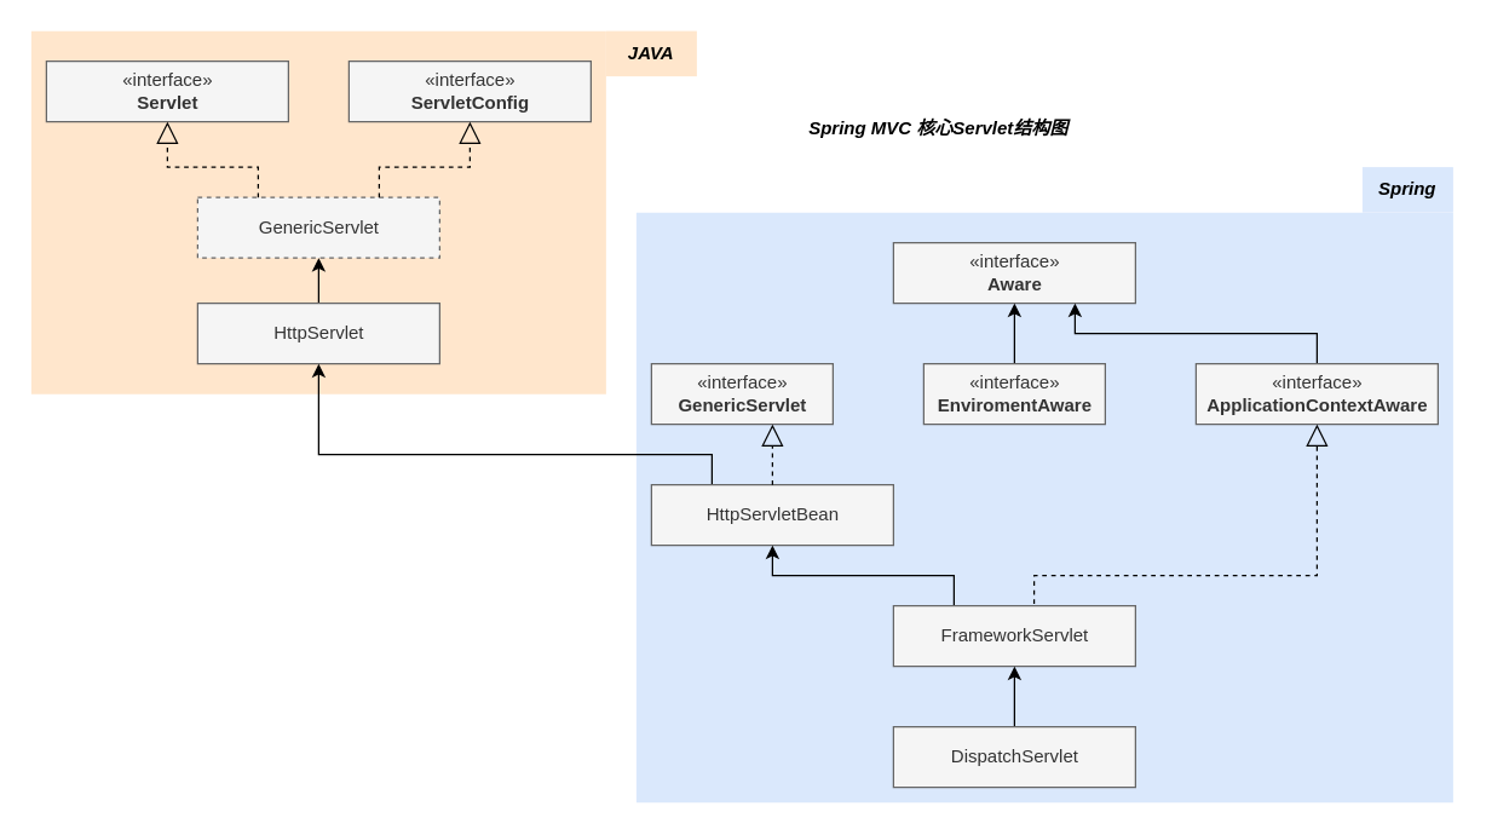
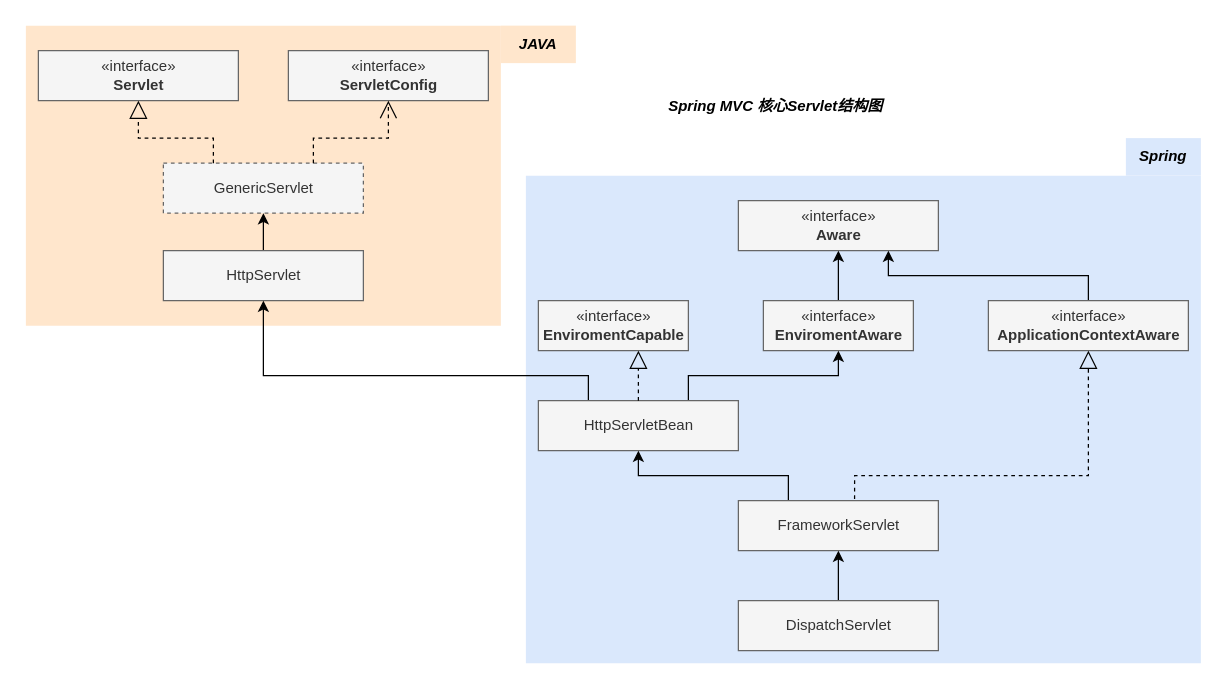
  <mxCell id="0" />
  <mxCell id="1" parent="0" />
  <mxCell id="2" value="" style="verticalLabelPosition=bottom;verticalAlign=top;html=1;shape=mxgraph.basic.rect;fillColor2=none;strokeWidth=1;size=20;indent=5;fillColor=#dae8fc;strokeColor=none;" vertex="1" parent="1"><mxGeometry x="420" y="140" width="540" height="390" as="geometry" /></mxCell>
  <mxCell id="3" value="" style="verticalLabelPosition=bottom;verticalAlign=top;html=1;shape=mxgraph.basic.rect;fillColor2=none;strokeWidth=1;size=20;indent=5;fillColor=#ffe6cc;strokeColor=none;" vertex="1" parent="1"><mxGeometry x="20" y="20" width="380" height="240" as="geometry" /></mxCell>
  <mxCell id="4" value="«interface»&lt;br&gt;&lt;b&gt;Servlet&lt;/b&gt;" style="html=1;fillColor=#f5f5f5;fontColor=#333333;strokeColor=#666666;" vertex="1" parent="1"><mxGeometry x="30" y="40" width="160" height="40" as="geometry" /></mxCell>
  <mxCell id="5" value="«interface»&lt;br&gt;&lt;b&gt;ServletConfig&lt;/b&gt;" style="html=1;fillColor=#f5f5f5;fontColor=#333333;strokeColor=#666666;" vertex="1" parent="1"><mxGeometry x="230" y="40" width="160" height="40" as="geometry" /></mxCell>
  <mxCell id="6" value="GenericServlet" style="html=1;fillColor=#f5f5f5;fontColor=#333333;strokeColor=#666666;dashed=1;" vertex="1" parent="1"><mxGeometry x="130" y="130" width="160" height="40" as="geometry" /></mxCell>
  <mxCell id="7" value="" style="endArrow=block;dashed=1;endFill=0;endSize=12;html=1;rounded=0;exitX=0.25;exitY=0;exitDx=0;exitDy=0;" edge="1" parent="1" source="6" target="4"><mxGeometry width="160" relative="1" as="geometry"><mxPoint x="40" y="220" as="sourcePoint" /><mxPoint x="200" y="220" as="targetPoint" /><Array as="points"><mxPoint x="170" y="110" /><mxPoint x="140" y="110" /><mxPoint x="110" y="110" /></Array></mxGeometry></mxCell>
- <mxCell id="8" value="" style="endArrow=block;dashed=1;endFill=0;endSize=12;html=1;rounded=0;entryX=0.5;entryY=1;entryDx=0;entryDy=0;exitX=0.75;exitY=0;exitDx=0;exitDy=0;" edge="1" parent="1" source="6" target="5"><mxGeometry width="160" relative="1" as="geometry"><mxPoint x="230" y="130" as="sourcePoint" /><mxPoint x="390" y="130" as="targetPoint" /><Array as="points"><mxPoint x="250" y="110" /><mxPoint x="310" y="110" /></Array></mxGeometry></mxCell>
+ <mxCell id="8" value="" style="endArrow=open;dashed=1;endFill=0;endSize=12;html=1;rounded=0;entryX=0.5;entryY=1;entryDx=0;entryDy=0;exitX=0.75;exitY=0;exitDx=0;exitDy=0;" edge="1" parent="1" source="6" target="5"><mxGeometry width="160" relative="1" as="geometry"><mxPoint x="230" y="130" as="sourcePoint" /><mxPoint x="390" y="130" as="targetPoint" /><Array as="points"><mxPoint x="250" y="110" /><mxPoint x="310" y="110" /></Array></mxGeometry></mxCell>
  <mxCell id="9" style="edgeStyle=orthogonalEdgeStyle;rounded=0;orthogonalLoop=1;jettySize=auto;html=1;exitX=0.5;exitY=0;exitDx=0;exitDy=0;entryX=0.5;entryY=1;entryDx=0;entryDy=0;" edge="1" parent="1" source="10" target="6"><mxGeometry relative="1" as="geometry" /></mxCell>
  <mxCell id="10" value="HttpServlet" style="html=1;fillColor=#f5f5f5;fontColor=#333333;strokeColor=#666666;" vertex="1" parent="1"><mxGeometry x="130" y="200" width="160" height="40" as="geometry" /></mxCell>
  <mxCell id="11" value="«interface»&lt;br&gt;&lt;b&gt;Aware&lt;/b&gt;" style="html=1;fillColor=#f5f5f5;fontColor=#333333;strokeColor=#666666;" vertex="1" parent="1"><mxGeometry x="590" y="160" width="160" height="40" as="geometry" /></mxCell>
- <mxCell id="12" value="«interface»&lt;br&gt;&lt;b&gt;GenericServlet&lt;/b&gt;" style="html=1;fillColor=#f5f5f5;fontColor=#333333;strokeColor=#666666;" vertex="1" parent="1"><mxGeometry x="430" y="240" width="120" height="40" as="geometry" /></mxCell>
+ <mxCell id="12" value="«interface»&lt;br&gt;&lt;b&gt;EnviromentCapable&lt;/b&gt;" style="html=1;fillColor=#f5f5f5;fontColor=#333333;strokeColor=#666666;" vertex="1" parent="1"><mxGeometry x="430" y="240" width="120" height="40" as="geometry" /></mxCell>
  <mxCell id="13" style="edgeStyle=orthogonalEdgeStyle;rounded=0;orthogonalLoop=1;jettySize=auto;html=1;exitX=0.5;exitY=0;exitDx=0;exitDy=0;entryX=0.5;entryY=1;entryDx=0;entryDy=0;" edge="1" parent="1" source="14" target="11"><mxGeometry relative="1" as="geometry" /></mxCell>
  <mxCell id="14" value="«interface»&lt;br&gt;&lt;b&gt;EnviromentAware&lt;/b&gt;" style="html=1;fillColor=#f5f5f5;fontColor=#333333;strokeColor=#666666;" vertex="1" parent="1"><mxGeometry x="610" y="240" width="120" height="40" as="geometry" /></mxCell>
  <mxCell id="15" style="edgeStyle=orthogonalEdgeStyle;rounded=0;orthogonalLoop=1;jettySize=auto;html=1;exitX=0.5;exitY=0;exitDx=0;exitDy=0;entryX=0.75;entryY=1;entryDx=0;entryDy=0;" edge="1" parent="1" source="16" target="11"><mxGeometry relative="1" as="geometry" /></mxCell>
  <mxCell id="16" value="«interface»&lt;br&gt;&lt;b&gt;ApplicationContextAware&lt;/b&gt;" style="html=1;fillColor=#f5f5f5;fontColor=#333333;strokeColor=#666666;" vertex="1" parent="1"><mxGeometry x="790" y="240" width="160" height="40" as="geometry" /></mxCell>
  <mxCell id="17" style="edgeStyle=orthogonalEdgeStyle;rounded=0;orthogonalLoop=1;jettySize=auto;html=1;exitX=0.25;exitY=0;exitDx=0;exitDy=0;entryX=0.5;entryY=1;entryDx=0;entryDy=0;" edge="1" parent="1" source="19" target="10"><mxGeometry relative="1" as="geometry"><Array as="points"><mxPoint x="470" y="300" /><mxPoint x="210" y="300" /></Array></mxGeometry></mxCell>
+ <mxCell id="18" style="edgeStyle=orthogonalEdgeStyle;rounded=0;orthogonalLoop=1;jettySize=auto;html=1;exitX=0.75;exitY=0;exitDx=0;exitDy=0;entryX=0.5;entryY=1;entryDx=0;entryDy=0;" edge="1" parent="1" source="19" target="14"><mxGeometry relative="1" as="geometry" /></mxCell>
  <mxCell id="19" value="HttpServletBean" style="html=1;fillColor=#f5f5f5;fontColor=#333333;strokeColor=#666666;" vertex="1" parent="1"><mxGeometry x="430" y="320" width="160" height="40" as="geometry" /></mxCell>
  <mxCell id="20" value="" style="endArrow=block;dashed=1;endFill=0;endSize=12;html=1;rounded=0;exitX=0.5;exitY=0;exitDx=0;exitDy=0;" edge="1" parent="1" source="19"><mxGeometry width="160" relative="1" as="geometry"><mxPoint x="500" y="320" as="sourcePoint" /><mxPoint x="510" y="280" as="targetPoint" /></mxGeometry></mxCell>
  <mxCell id="21" style="edgeStyle=orthogonalEdgeStyle;rounded=0;orthogonalLoop=1;jettySize=auto;html=1;exitX=0.25;exitY=0;exitDx=0;exitDy=0;entryX=0.5;entryY=1;entryDx=0;entryDy=0;" edge="1" parent="1" source="22" target="19"><mxGeometry relative="1" as="geometry"><mxPoint x="510" y="380" as="targetPoint" /></mxGeometry></mxCell>
  <mxCell id="22" value="FrameworkServlet" style="html=1;fillColor=#f5f5f5;fontColor=#333333;strokeColor=#666666;" vertex="1" parent="1"><mxGeometry x="590" y="400" width="160" height="40" as="geometry" /></mxCell>
  <mxCell id="23" value="" style="endArrow=block;dashed=1;endFill=0;endSize=12;html=1;rounded=0;exitX=0.581;exitY=-0.033;exitDx=0;exitDy=0;entryX=0.5;entryY=1;entryDx=0;entryDy=0;exitPerimeter=0;" edge="1" parent="1" source="22" target="16"><mxGeometry width="160" relative="1" as="geometry"><mxPoint x="720" y="310" as="sourcePoint" /><mxPoint x="880" y="310" as="targetPoint" /><Array as="points"><mxPoint x="683" y="380" /><mxPoint x="870" y="380" /></Array></mxGeometry></mxCell>
  <mxCell id="24" style="edgeStyle=orthogonalEdgeStyle;rounded=0;orthogonalLoop=1;jettySize=auto;html=1;exitX=0.5;exitY=0;exitDx=0;exitDy=0;entryX=0.5;entryY=1;entryDx=0;entryDy=0;" edge="1" parent="1" source="25" target="22"><mxGeometry relative="1" as="geometry" /></mxCell>
  <mxCell id="25" value="DispatchServlet" style="html=1;fillColor=#f5f5f5;fontColor=#333333;strokeColor=#666666;" vertex="1" parent="1"><mxGeometry x="590" y="480" width="160" height="40" as="geometry" /></mxCell>
  <mxCell id="26" value="&lt;b&gt;&lt;i&gt;JAVA&lt;/i&gt;&lt;/b&gt;" style="text;html=1;strokeColor=none;fillColor=#ffe6cc;align=center;verticalAlign=middle;whiteSpace=wrap;rounded=0;" vertex="1" parent="1"><mxGeometry x="400" y="20" width="60" height="30" as="geometry" /></mxCell>
  <mxCell id="27" value="&lt;b&gt;&lt;i&gt;Spring&lt;/i&gt;&lt;/b&gt;" style="text;html=1;strokeColor=none;fillColor=#dae8fc;align=center;verticalAlign=middle;whiteSpace=wrap;rounded=0;" vertex="1" parent="1"><mxGeometry x="900" y="110" width="60" height="30" as="geometry" /></mxCell>
  <mxCell id="28" value="&lt;b&gt;&lt;i&gt;Spring MVC 核心Servlet结构图&lt;/i&gt;&lt;/b&gt;" style="text;html=1;align=center;verticalAlign=middle;whiteSpace=wrap;rounded=0;" vertex="1" parent="1"><mxGeometry x="400" y="70" width="440" height="30" as="geometry" /></mxCell>
